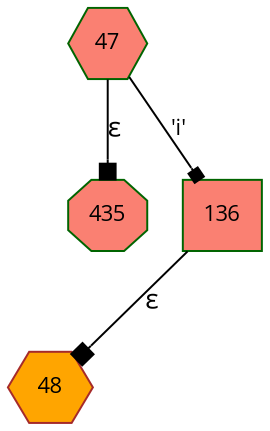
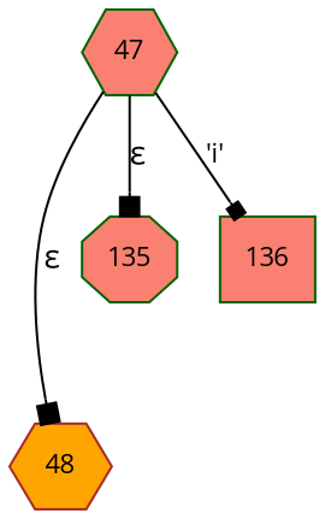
  digraph {
    fontname="Open Sans"
    rankdir=TB
    node [color=darkgreen fillcolor=salmon fixedsize=true fontname="Open Sans" fontsize=11 shape=hexagon style=filled peripheries=1]
    edge [arrowhead=box fontname="Open Sans"]
    n1 [color=brown fillcolor=orange label=48 width=.6 peripheries=""]
-   n2 [label=435 shape=octagon width=.55]
+   n2 [label=135 shape=octagon width=.55]
    n3 [label=136 shape=box width=.55]
    n4 [label=47 width=.55]
-   n3 -> n1 [label="&epsilon;"]
+   n4 -> n1 [label="&epsilon;"]
    n4 -> n2 [label="&epsilon;"]
    n4 -> n3 [arrowsize=.7 fontsize=11 label="'i'"]
  }
